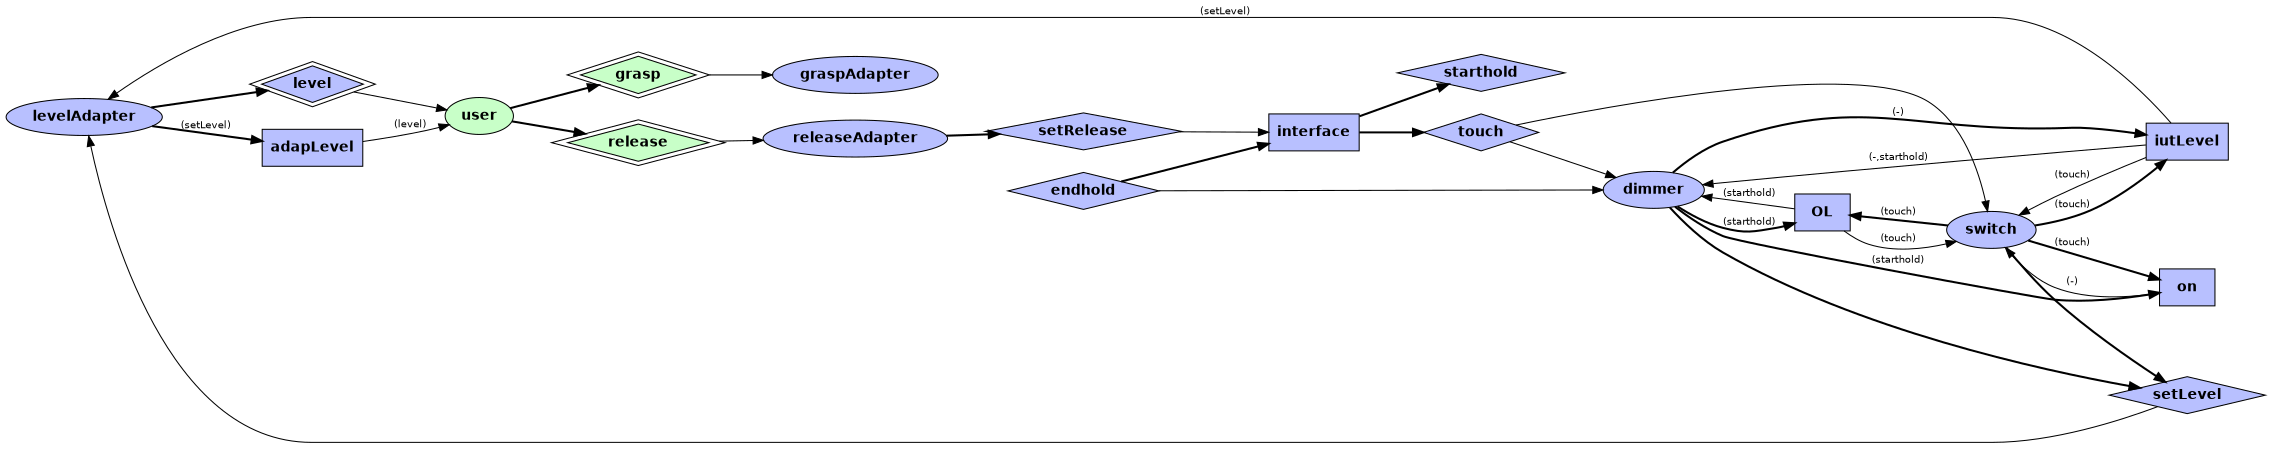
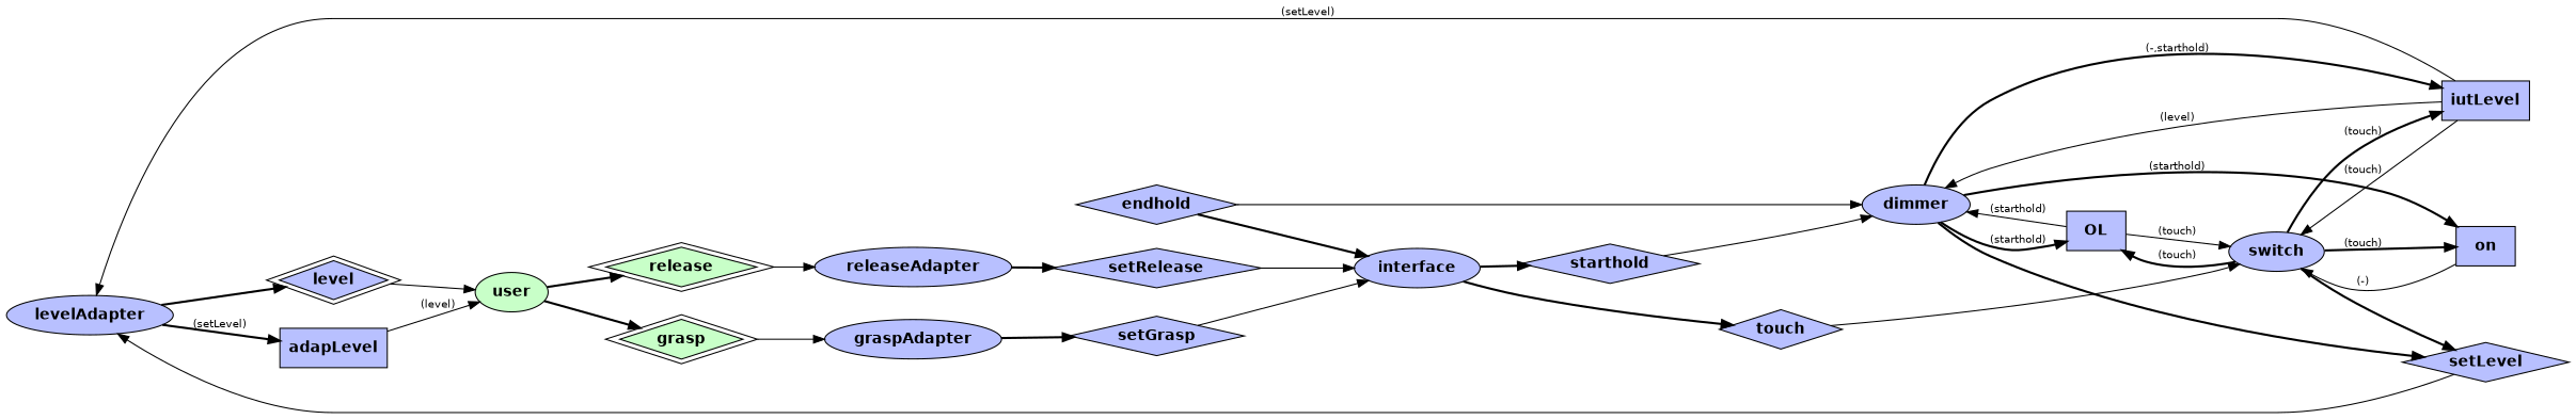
  digraph {
    nodesep=0.3
    rankdir=LR
    node [fillcolor="#B8C0FF" fontname="Helvetica-Bold" peripheries=1 shape=diamond style=filled]
    edge [fontname=Helvetica fontsize=10 style=bold]
    levelAdapter [shape=ellipse]
    adapLevel [shape=rectangle]
    level [peripheries=2]
    user [fillcolor="#C8FFC8" shape=ellipse]
    dimmer [shape=ellipse]
    setLevel
    OL [shape=rectangle]
    iutLevel [shape=rectangle]
    on [shape=rectangle]
    switch [shape=ellipse]
    graspAdapter [shape=ellipse]
-   interface [shape=box]
+   setGrasp
+   interface [shape=ellipse]
    starthold
    touch
    endhold
    releaseAdapter [shape=ellipse]
    setRelease
    grasp [fillcolor="#C8FFC8" peripheries=2]
    release [fillcolor="#C8FFC8" peripheries=2]
    levelAdapter -> adapLevel [label="(setLevel)"]
    levelAdapter -> level
    adapLevel -> user [label="(level)" style=solid]
    level -> user [style=solid]
    user -> grasp
    user -> release
    dimmer -> setLevel
    dimmer -> OL [label="(starthold)"]
-   dimmer -> iutLevel [label="(-)"]
+   dimmer -> iutLevel [label="(-,starthold)"]
    dimmer -> on [label="(starthold)"]
    setLevel -> levelAdapter [style=solid]
    OL -> dimmer [label="(starthold)" style=solid]
    OL -> switch [label="(touch)" style=solid]
    iutLevel -> levelAdapter [label="(setLevel)" style=solid]
-   iutLevel -> dimmer [label="(-,starthold)" style=solid]
+   iutLevel -> dimmer [label="(level)" style=solid]
    iutLevel -> switch [label="(touch)" style=solid]
    on -> switch [label="(-)" style=solid]
    switch -> setLevel
    switch -> OL [label="(touch)"]
    switch -> iutLevel [label="(touch)"]
    switch -> on [label="(touch)"]
+   graspAdapter -> setGrasp
+   setGrasp -> interface [style=solid]
    interface -> starthold
    interface -> touch
-   touch -> dimmer [style=solid]
+   starthold -> dimmer [style=solid]
    touch -> switch [style=solid]
    endhold -> dimmer [style=solid]
    endhold -> interface
    releaseAdapter -> setRelease
    setRelease -> interface [style=solid]
    grasp -> graspAdapter [style=solid]
    release -> releaseAdapter [style=solid]
  }
